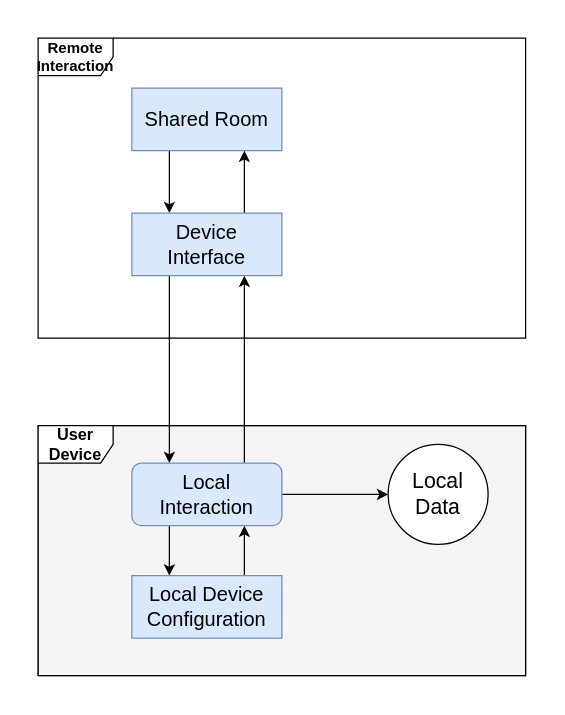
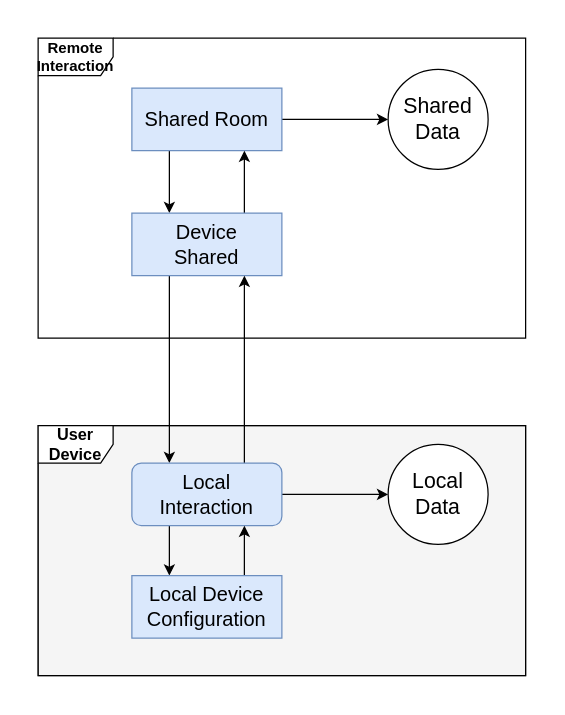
  <mxCell id="0" />
  <mxCell id="1" parent="0" />
  <mxCell id="2" value="" style="rounded=0;whiteSpace=wrap;html=1;strokeColor=none;" vertex="1" parent="1"><mxGeometry x="20" y="20" width="410" height="530" as="geometry" /></mxCell>
  <mxCell id="3" value="" style="rounded=0;whiteSpace=wrap;html=1;fillColor=#f5f5f5;fontColor=#333333;strokeColor=#666666;" vertex="1" parent="1"><mxGeometry x="30" y="340" width="390" height="200" as="geometry" /></mxCell>
  <mxCell id="4" value="Remote Interaction" style="shape=umlFrame;whiteSpace=wrap;html=1;pointerEvents=0;fontSize=12;fontStyle=1" parent="1" vertex="1"><mxGeometry x="30" y="30" width="390" height="240" as="geometry" /></mxCell>
  <mxCell id="5" value="User Device" style="shape=umlFrame;whiteSpace=wrap;html=1;pointerEvents=0;fontStyle=1;fontSize=13;" parent="1" vertex="1"><mxGeometry x="30" y="340" width="390" height="200" as="geometry" /></mxCell>
  <mxCell id="6" style="edgeStyle=orthogonalEdgeStyle;rounded=0;orthogonalLoop=1;jettySize=auto;html=1;exitX=0.25;exitY=1;exitDx=0;exitDy=0;entryX=0.25;entryY=0;entryDx=0;entryDy=0;" parent="1" source="8" target="11" edge="1"><mxGeometry relative="1" as="geometry" /></mxCell>
+ <mxCell id="7" style="edgeStyle=orthogonalEdgeStyle;rounded=0;orthogonalLoop=1;jettySize=auto;html=1;exitX=1;exitY=0.5;exitDx=0;exitDy=0;entryX=0;entryY=0.5;entryDx=0;entryDy=0;" parent="1" source="8" target="12" edge="1"><mxGeometry relative="1" as="geometry" /></mxCell>
  <mxCell id="8" value="Shared Room" style="html=1;whiteSpace=wrap;fontSize=16;fillColor=#dae8fc;strokeColor=#6c8ebf;" parent="1" vertex="1"><mxGeometry x="105" y="70" width="120" height="50" as="geometry" /></mxCell>
  <mxCell id="9" style="edgeStyle=orthogonalEdgeStyle;rounded=0;orthogonalLoop=1;jettySize=auto;html=1;exitX=0.75;exitY=0;exitDx=0;exitDy=0;entryX=0.75;entryY=1;entryDx=0;entryDy=0;" parent="1" source="11" target="8" edge="1"><mxGeometry relative="1" as="geometry" /></mxCell>
  <mxCell id="10" style="edgeStyle=orthogonalEdgeStyle;rounded=0;orthogonalLoop=1;jettySize=auto;html=1;exitX=0.25;exitY=1;exitDx=0;exitDy=0;entryX=0.25;entryY=0;entryDx=0;entryDy=0;" parent="1" source="11" target="16" edge="1"><mxGeometry relative="1" as="geometry" /></mxCell>
- <mxCell id="11" value="Device&lt;div&gt;Interface&lt;/div&gt;" style="html=1;whiteSpace=wrap;fontSize=16;fillColor=#dae8fc;strokeColor=#6c8ebf;" parent="1" vertex="1"><mxGeometry x="105" y="170" width="120" height="50" as="geometry" /></mxCell>
+ <mxCell id="11" value="Device&lt;div&gt;Shared&lt;/div&gt;" style="html=1;whiteSpace=wrap;fontSize=16;fillColor=#dae8fc;strokeColor=#6c8ebf;" parent="1" vertex="1"><mxGeometry x="105" y="170" width="120" height="50" as="geometry" /></mxCell>
+ <mxCell id="12" value="Shared&lt;div&gt;Data&lt;/div&gt;" style="ellipse;whiteSpace=wrap;html=1;aspect=fixed;fontSize=17;" parent="1" vertex="1"><mxGeometry x="310" y="55" width="80" height="80" as="geometry" /></mxCell>
  <mxCell id="13" style="edgeStyle=orthogonalEdgeStyle;rounded=0;orthogonalLoop=1;jettySize=auto;html=1;exitX=0.25;exitY=1;exitDx=0;exitDy=0;entryX=0.25;entryY=0;entryDx=0;entryDy=0;" parent="1" source="16" target="18" edge="1"><mxGeometry relative="1" as="geometry" /></mxCell>
  <mxCell id="14" style="edgeStyle=orthogonalEdgeStyle;rounded=0;orthogonalLoop=1;jettySize=auto;html=1;exitX=1;exitY=0.5;exitDx=0;exitDy=0;entryX=0;entryY=0.5;entryDx=0;entryDy=0;" parent="1" source="16" target="19" edge="1"><mxGeometry relative="1" as="geometry" /></mxCell>
  <mxCell id="15" style="edgeStyle=orthogonalEdgeStyle;rounded=0;orthogonalLoop=1;jettySize=auto;html=1;exitX=0.75;exitY=0;exitDx=0;exitDy=0;entryX=0.75;entryY=1;entryDx=0;entryDy=0;" parent="1" source="16" target="11" edge="1"><mxGeometry relative="1" as="geometry" /></mxCell>
  <mxCell id="16" value="Local&lt;div&gt;Interaction&lt;/div&gt;" style="html=1;whiteSpace=wrap;fontSize=16;fillColor=#dae8fc;strokeColor=#6c8ebf;rounded=1;" parent="1" vertex="1"><mxGeometry x="105" y="370" width="120" height="50" as="geometry" /></mxCell>
  <mxCell id="17" style="edgeStyle=orthogonalEdgeStyle;rounded=0;orthogonalLoop=1;jettySize=auto;html=1;exitX=0.75;exitY=0;exitDx=0;exitDy=0;entryX=0.75;entryY=1;entryDx=0;entryDy=0;" parent="1" source="18" target="16" edge="1"><mxGeometry relative="1" as="geometry" /></mxCell>
  <mxCell id="18" value="Local Device&lt;div&gt;Configuration&lt;/div&gt;" style="html=1;whiteSpace=wrap;fontSize=16;fillColor=#dae8fc;strokeColor=#6c8ebf;" parent="1" vertex="1"><mxGeometry x="105" y="460" width="120" height="50" as="geometry" /></mxCell>
  <mxCell id="19" value="Local&lt;br&gt;&lt;div&gt;Data&lt;/div&gt;" style="ellipse;whiteSpace=wrap;html=1;aspect=fixed;fontSize=17;" parent="1" vertex="1"><mxGeometry x="310" y="355" width="80" height="80" as="geometry" /></mxCell>
